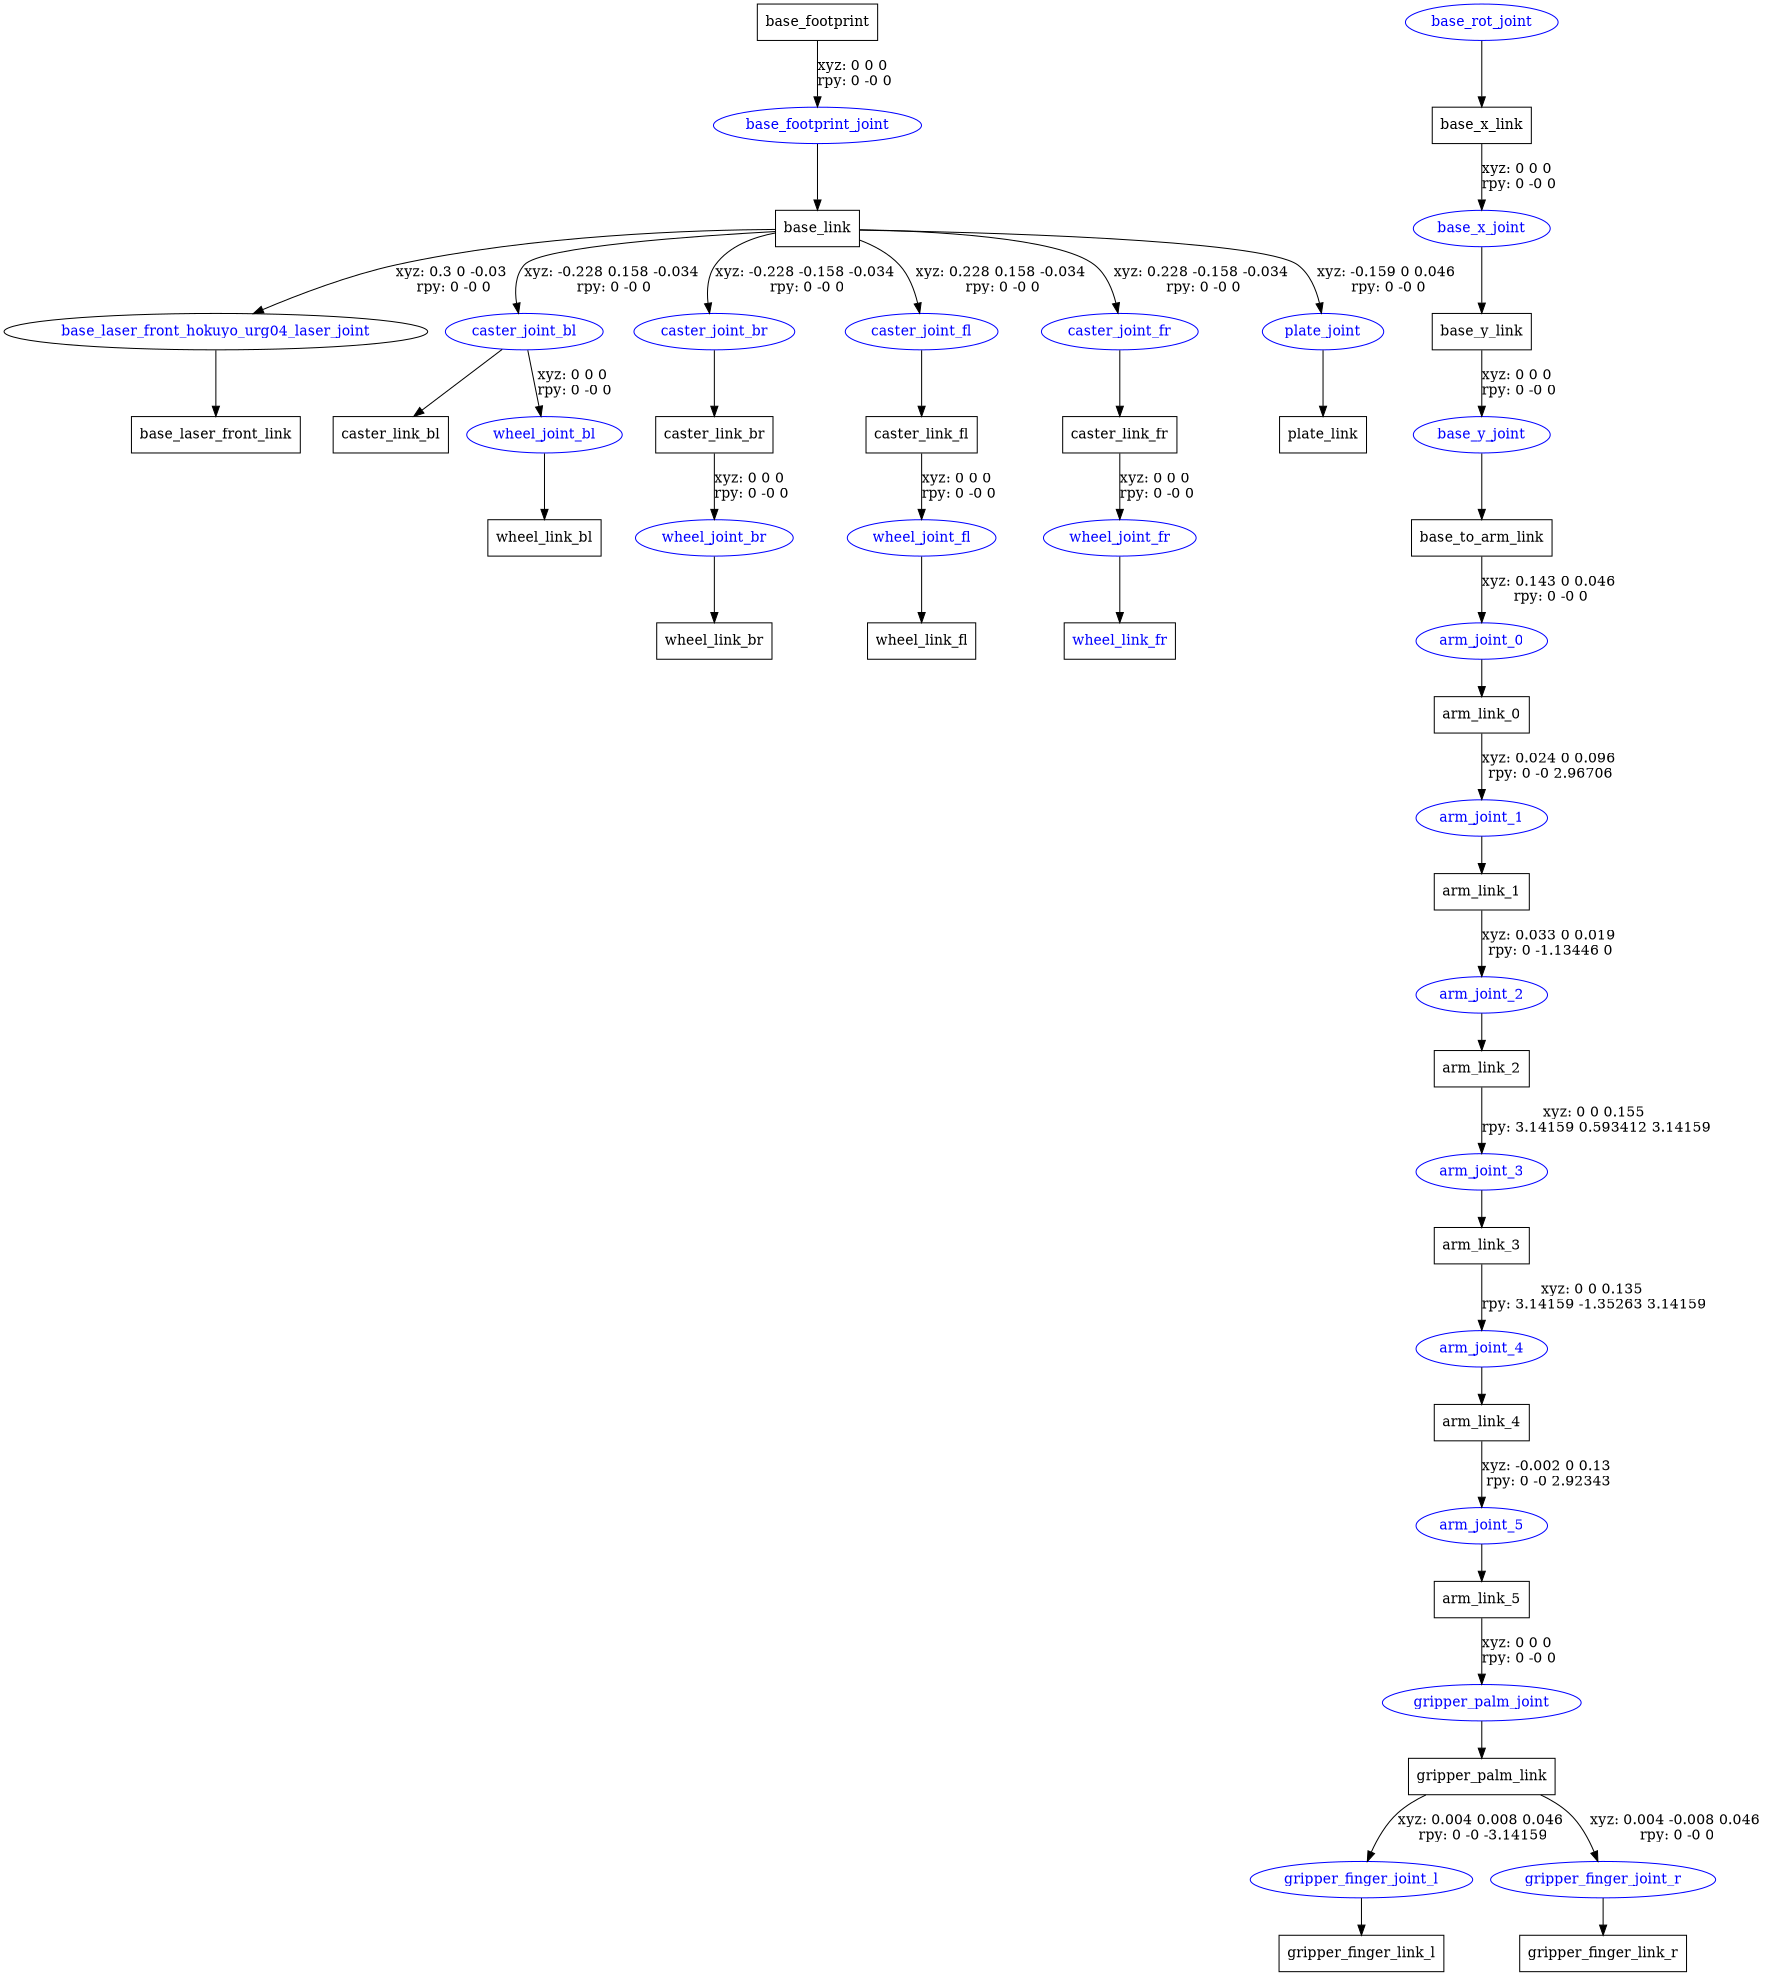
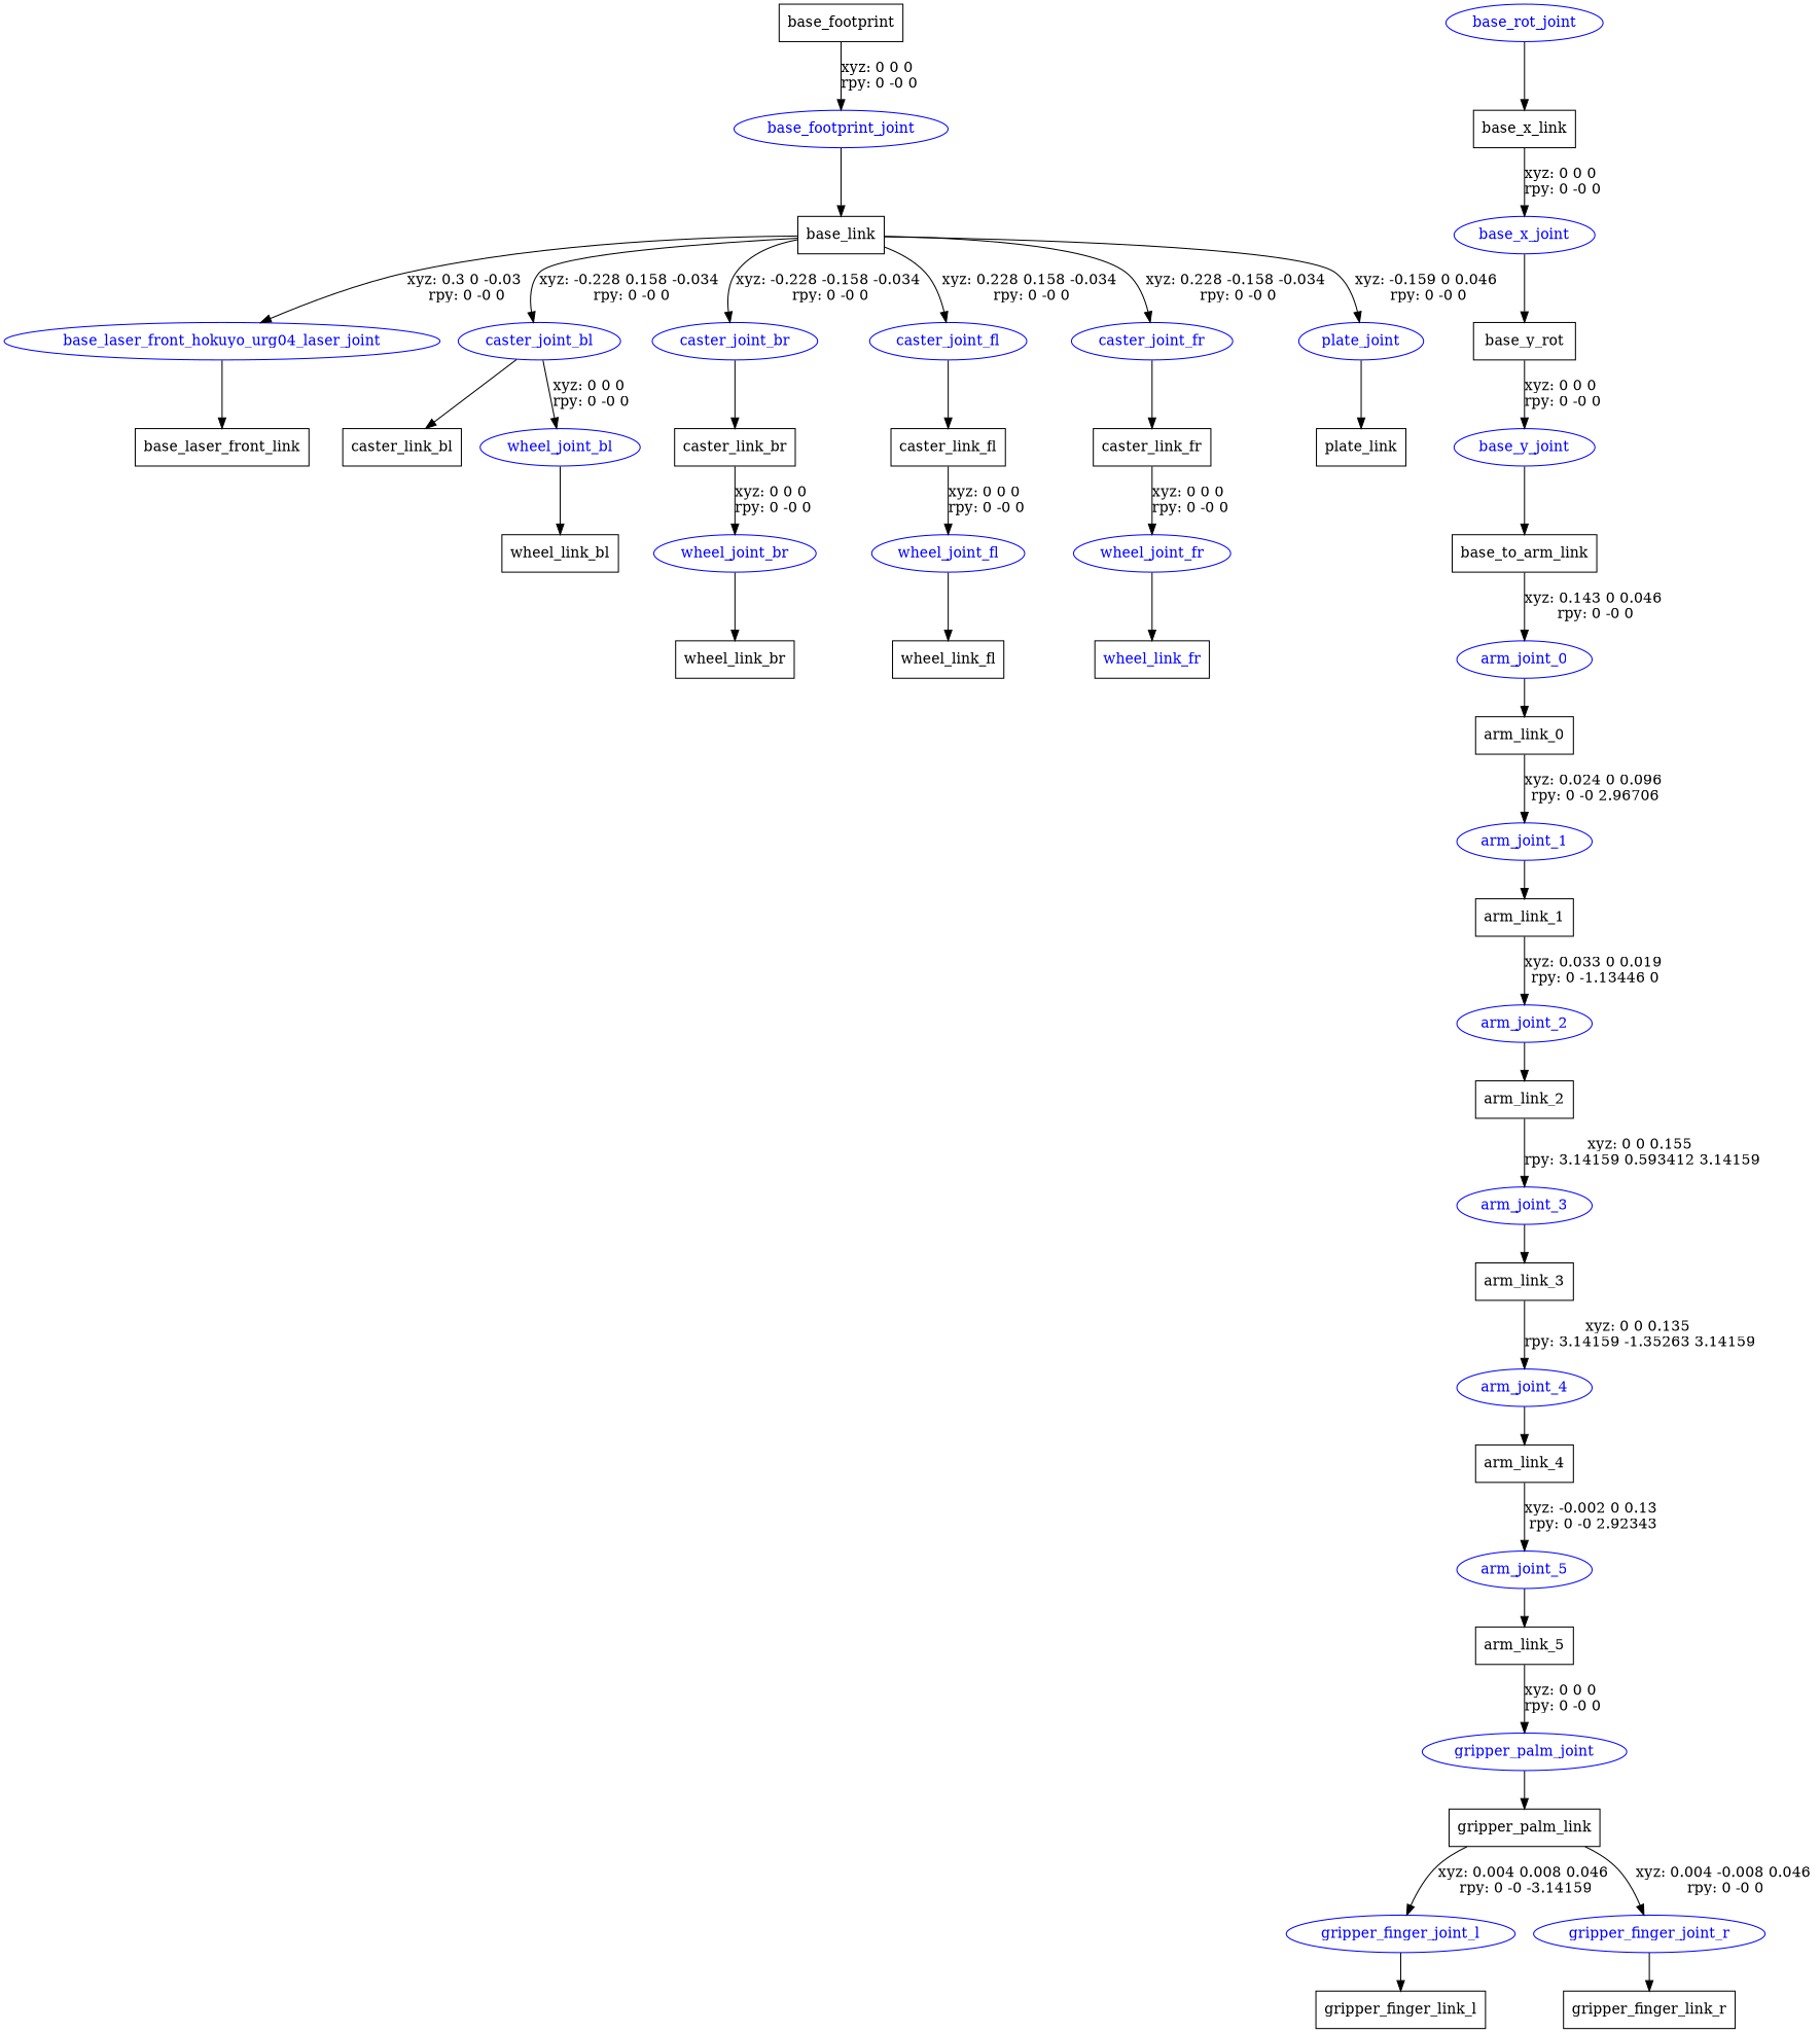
  digraph {
    node [shape=box fontcolor=blue]
    n1 [label=base_footprint fontcolor=""]
    base_footprint_joint [color=blue shape=ellipse]
    n3 [label=base_link fontcolor=""]
-   base_laser_front_hokuyo_urg04_laser_joint [color=black shape=ellipse]
+   base_laser_front_hokuyo_urg04_laser_joint [color=blue shape=ellipse]
    caster_joint_bl [color=blue shape=ellipse]
    caster_joint_br [color=blue shape=ellipse]
    caster_joint_fl [color=blue shape=ellipse]
    caster_joint_fr [color=blue shape=ellipse]
    plate_joint [color=blue shape=ellipse]
    n10 [label=base_laser_front_link fontcolor=""]
    base_rot_joint [color=blue shape=ellipse]
    n12 [label=base_x_link fontcolor=""]
    n13 [label=caster_link_bl fontcolor=""]
    wheel_joint_bl [color=blue shape=ellipse]
    n15 [label=caster_link_br fontcolor=""]
    n16 [label=caster_link_fl fontcolor=""]
    n17 [label=caster_link_fr fontcolor=""]
    n18 [label=plate_link fontcolor=""]
    base_x_joint [color=blue shape=ellipse]
-   n20 [label=base_y_link fontcolor=""]
+   n20 [label=base_y_rot fontcolor=""]
    base_y_joint [color=blue shape=ellipse]
    n22 [label=base_to_arm_link fontcolor=""]
    arm_joint_0 [color=blue shape=ellipse]
    n24 [label=arm_link_0 fontcolor=""]
    arm_joint_1 [color=blue shape=ellipse]
    n26 [label=arm_link_1 fontcolor=""]
    arm_joint_2 [color=blue shape=ellipse]
    n28 [label=arm_link_2 fontcolor=""]
    arm_joint_3 [color=blue shape=ellipse]
    n30 [label=arm_link_3 fontcolor=""]
    arm_joint_4 [color=blue shape=ellipse]
    n32 [label=arm_link_4 fontcolor=""]
    arm_joint_5 [color=blue shape=ellipse]
    n34 [label=arm_link_5 fontcolor=""]
    gripper_palm_joint [color=blue shape=ellipse]
    n36 [label=gripper_palm_link fontcolor=""]
    gripper_finger_joint_l [color=blue shape=ellipse]
    gripper_finger_joint_r [color=blue shape=ellipse]
    n39 [label=gripper_finger_link_l fontcolor=""]
    n40 [label=gripper_finger_link_r fontcolor=""]
    n41 [label=wheel_link_bl fontcolor=""]
    wheel_joint_br [color=blue shape=ellipse]
    n43 [label=wheel_link_br fontcolor=""]
    wheel_joint_fl [color=blue shape=ellipse]
    n45 [label=wheel_link_fl fontcolor=""]
    wheel_joint_fr [color=blue shape=ellipse]
    n47 [label=wheel_link_fr]
    n1 -> base_footprint_joint [label="xyz: 0 0 0 \nrpy: 0 -0 0"]
    base_footprint_joint -> n3
    n3 -> base_laser_front_hokuyo_urg04_laser_joint [label="xyz: 0.3 0 -0.03 \nrpy: 0 -0 0"]
    n3 -> caster_joint_bl [label="xyz: -0.228 0.158 -0.034 \nrpy: 0 -0 0"]
    n3 -> caster_joint_br [label="xyz: -0.228 -0.158 -0.034 \nrpy: 0 -0 0"]
    n3 -> caster_joint_fl [label="xyz: 0.228 0.158 -0.034 \nrpy: 0 -0 0"]
    n3 -> caster_joint_fr [label="xyz: 0.228 -0.158 -0.034 \nrpy: 0 -0 0"]
    n3 -> plate_joint [label="xyz: -0.159 0 0.046 \nrpy: 0 -0 0"]
    base_laser_front_hokuyo_urg04_laser_joint -> n10
    caster_joint_bl -> n13
    caster_joint_bl -> wheel_joint_bl [label="xyz: 0 0 0 \nrpy: 0 -0 0"]
    caster_joint_br -> n15
    caster_joint_fl -> n16
    caster_joint_fr -> n17
    plate_joint -> n18
    base_rot_joint -> n12
    n12 -> base_x_joint [label="xyz: 0 0 0 \nrpy: 0 -0 0"]
    wheel_joint_bl -> n41
    n15 -> wheel_joint_br [label="xyz: 0 0 0 \nrpy: 0 -0 0"]
    n16 -> wheel_joint_fl [label="xyz: 0 0 0 \nrpy: 0 -0 0"]
    n17 -> wheel_joint_fr [label="xyz: 0 0 0 \nrpy: 0 -0 0"]
    base_x_joint -> n20
    n20 -> base_y_joint [label="xyz: 0 0 0 \nrpy: 0 -0 0"]
    base_y_joint -> n22
    n22 -> arm_joint_0 [label="xyz: 0.143 0 0.046 \nrpy: 0 -0 0"]
    arm_joint_0 -> n24
    n24 -> arm_joint_1 [label="xyz: 0.024 0 0.096 \nrpy: 0 -0 2.96706"]
    arm_joint_1 -> n26
    n26 -> arm_joint_2 [label="xyz: 0.033 0 0.019 \nrpy: 0 -1.13446 0"]
    arm_joint_2 -> n28
    n28 -> arm_joint_3 [label="xyz: 0 0 0.155 \nrpy: 3.14159 0.593412 3.14159"]
    arm_joint_3 -> n30
    n30 -> arm_joint_4 [label="xyz: 0 0 0.135 \nrpy: 3.14159 -1.35263 3.14159"]
    arm_joint_4 -> n32
    n32 -> arm_joint_5 [label="xyz: -0.002 0 0.13 \nrpy: 0 -0 2.92343"]
    arm_joint_5 -> n34
    n34 -> gripper_palm_joint [label="xyz: 0 0 0 \nrpy: 0 -0 0"]
    gripper_palm_joint -> n36
    n36 -> gripper_finger_joint_l [label="xyz: 0.004 0.008 0.046 \nrpy: 0 -0 -3.14159"]
    n36 -> gripper_finger_joint_r [label="xyz: 0.004 -0.008 0.046 \nrpy: 0 -0 0"]
    gripper_finger_joint_l -> n39
    gripper_finger_joint_r -> n40
    wheel_joint_br -> n43
    wheel_joint_fl -> n45
    wheel_joint_fr -> n47
  }
